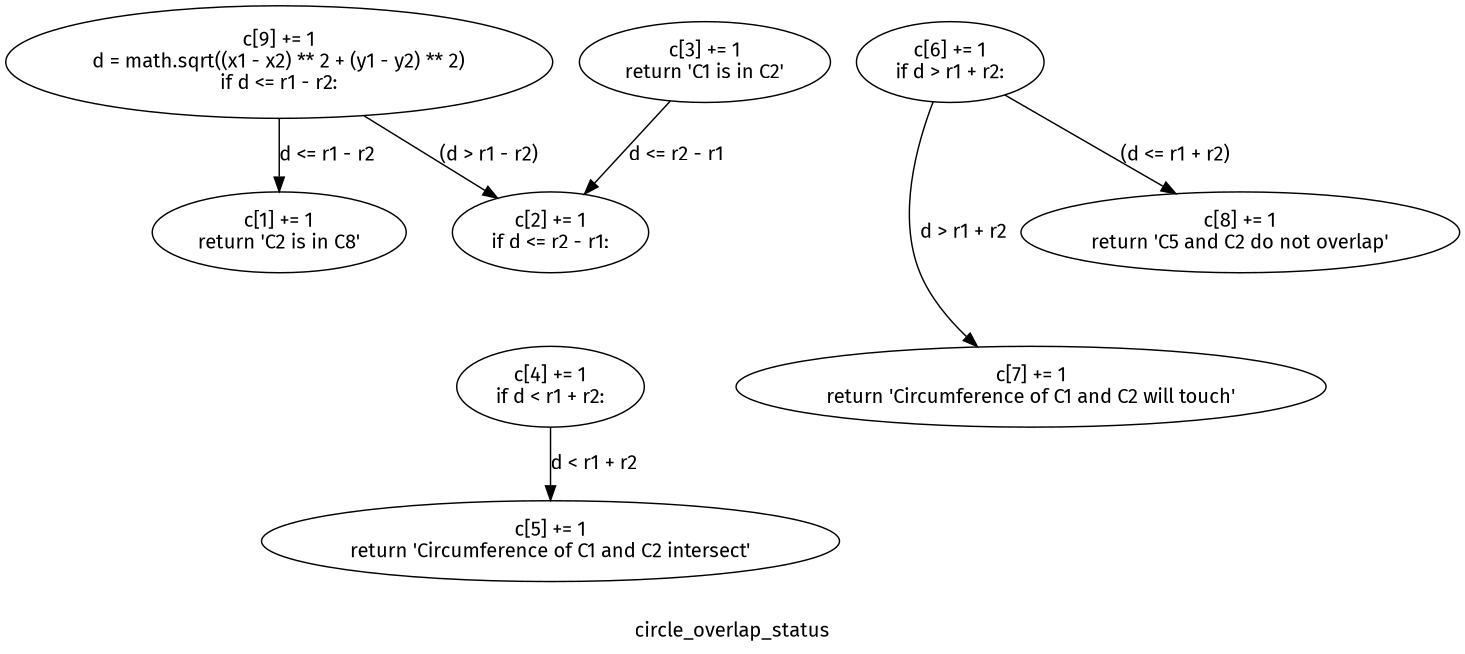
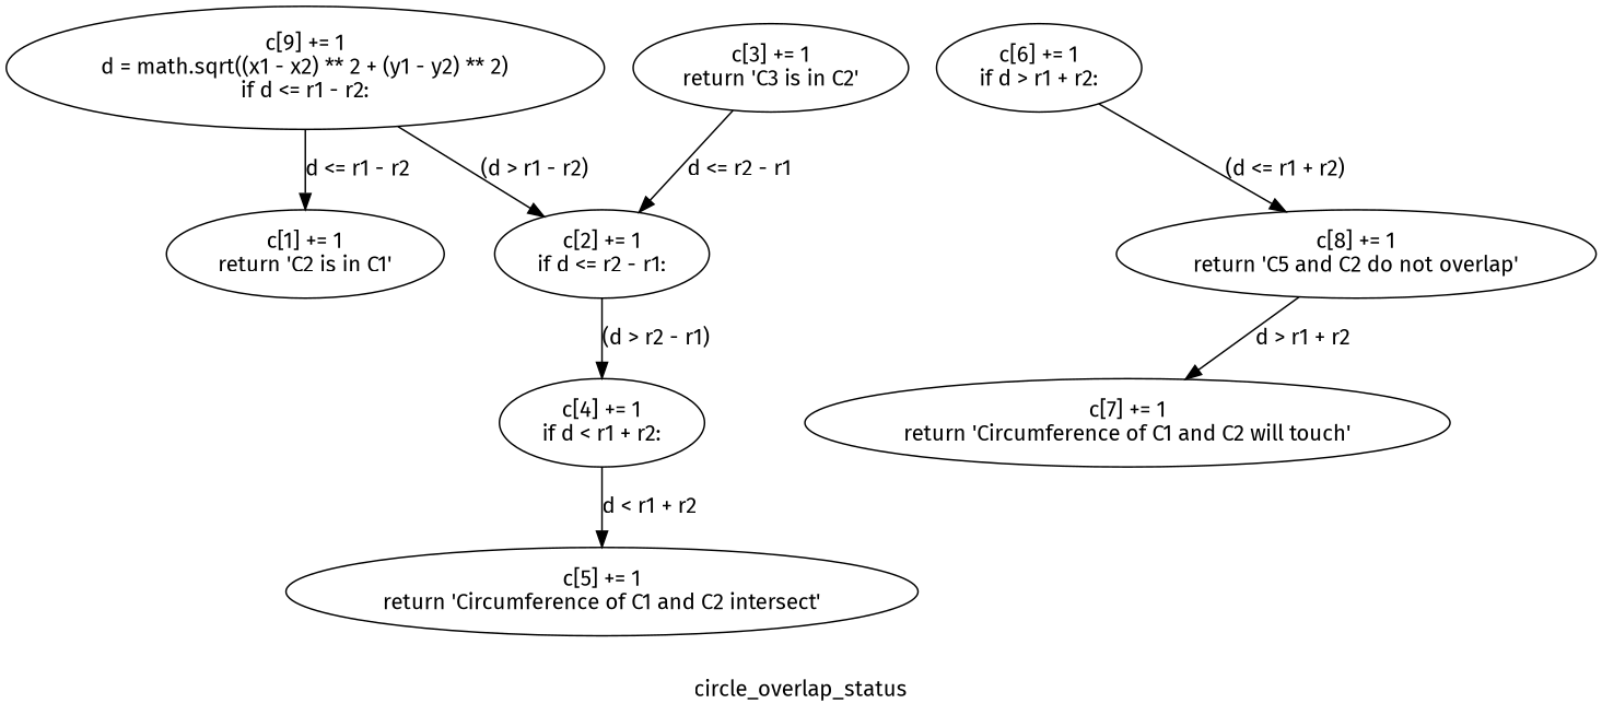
  digraph {
    fontname="Fira Sans"
    label=circle_overlap_status
    node [fontname="Fira Sans"]
    edge [fontname="Fira Sans"]
    n1 [height=1.0852 label="c[9] += 1\nd = math.sqrt((x1 - x2) ** 2 + (y1 - y2) ** 2)\nif d <= r1 - r2:\n" width=5.264]
-   n2 [height=0.77585 label="c[1] += 1\nreturn 'C2 is in C8'\n" width=2.3767]
+   n2 [height=0.77585 label="c[1] += 1\nreturn 'C2 is in C1'\n" width=2.3767]
    n3 [height=0.77585 label="c[2] += 1\nif d <= r2 - r1:\n" width=1.8905]
    n4 [height=0.77585 label="c[4] += 1\nif d < r1 + r2:\n" width=1.8021]
-   n5 [height=0.77585 label="c[3] += 1\nreturn 'C1 is in C2'\n" width=2.3767]
+   n5 [height=0.77585 label="c[3] += 1\nreturn 'C3 is in C2'\n" width=2.3767]
    n6 [height=0.77585 label="c[5] += 1\nreturn 'Circumference of C1 and C2 intersect'\n" width=5.3082]
    n7 [height=0.77585 label="c[6] += 1\nif d > r1 + r2:\n" width=1.8021]
    n8 [height=0.77585 label="c[7] += 1\nreturn 'Circumference of C1 and C2 will touch'\n" width=5.4555]
    n9 [height=0.77585 label="c[8] += 1\nreturn 'C5 and C2 do not overlap'\n" width=4.0118]
    n1 -> n2 [label="d <= r1 - r2"]
    n1 -> n3 [label="(d > r1 - r2)"]
+   n3 -> n4 [label="(d > r2 - r1)"]
    n4 -> n6 [label="d < r1 + r2"]
    n5 -> n3 [label="d <= r2 - r1"]
-   n7 -> n8 [label="d > r1 + r2"]
+   n9 -> n8 [label="d > r1 + r2"]
    n7 -> n9 [label="(d <= r1 + r2)"]
  }
